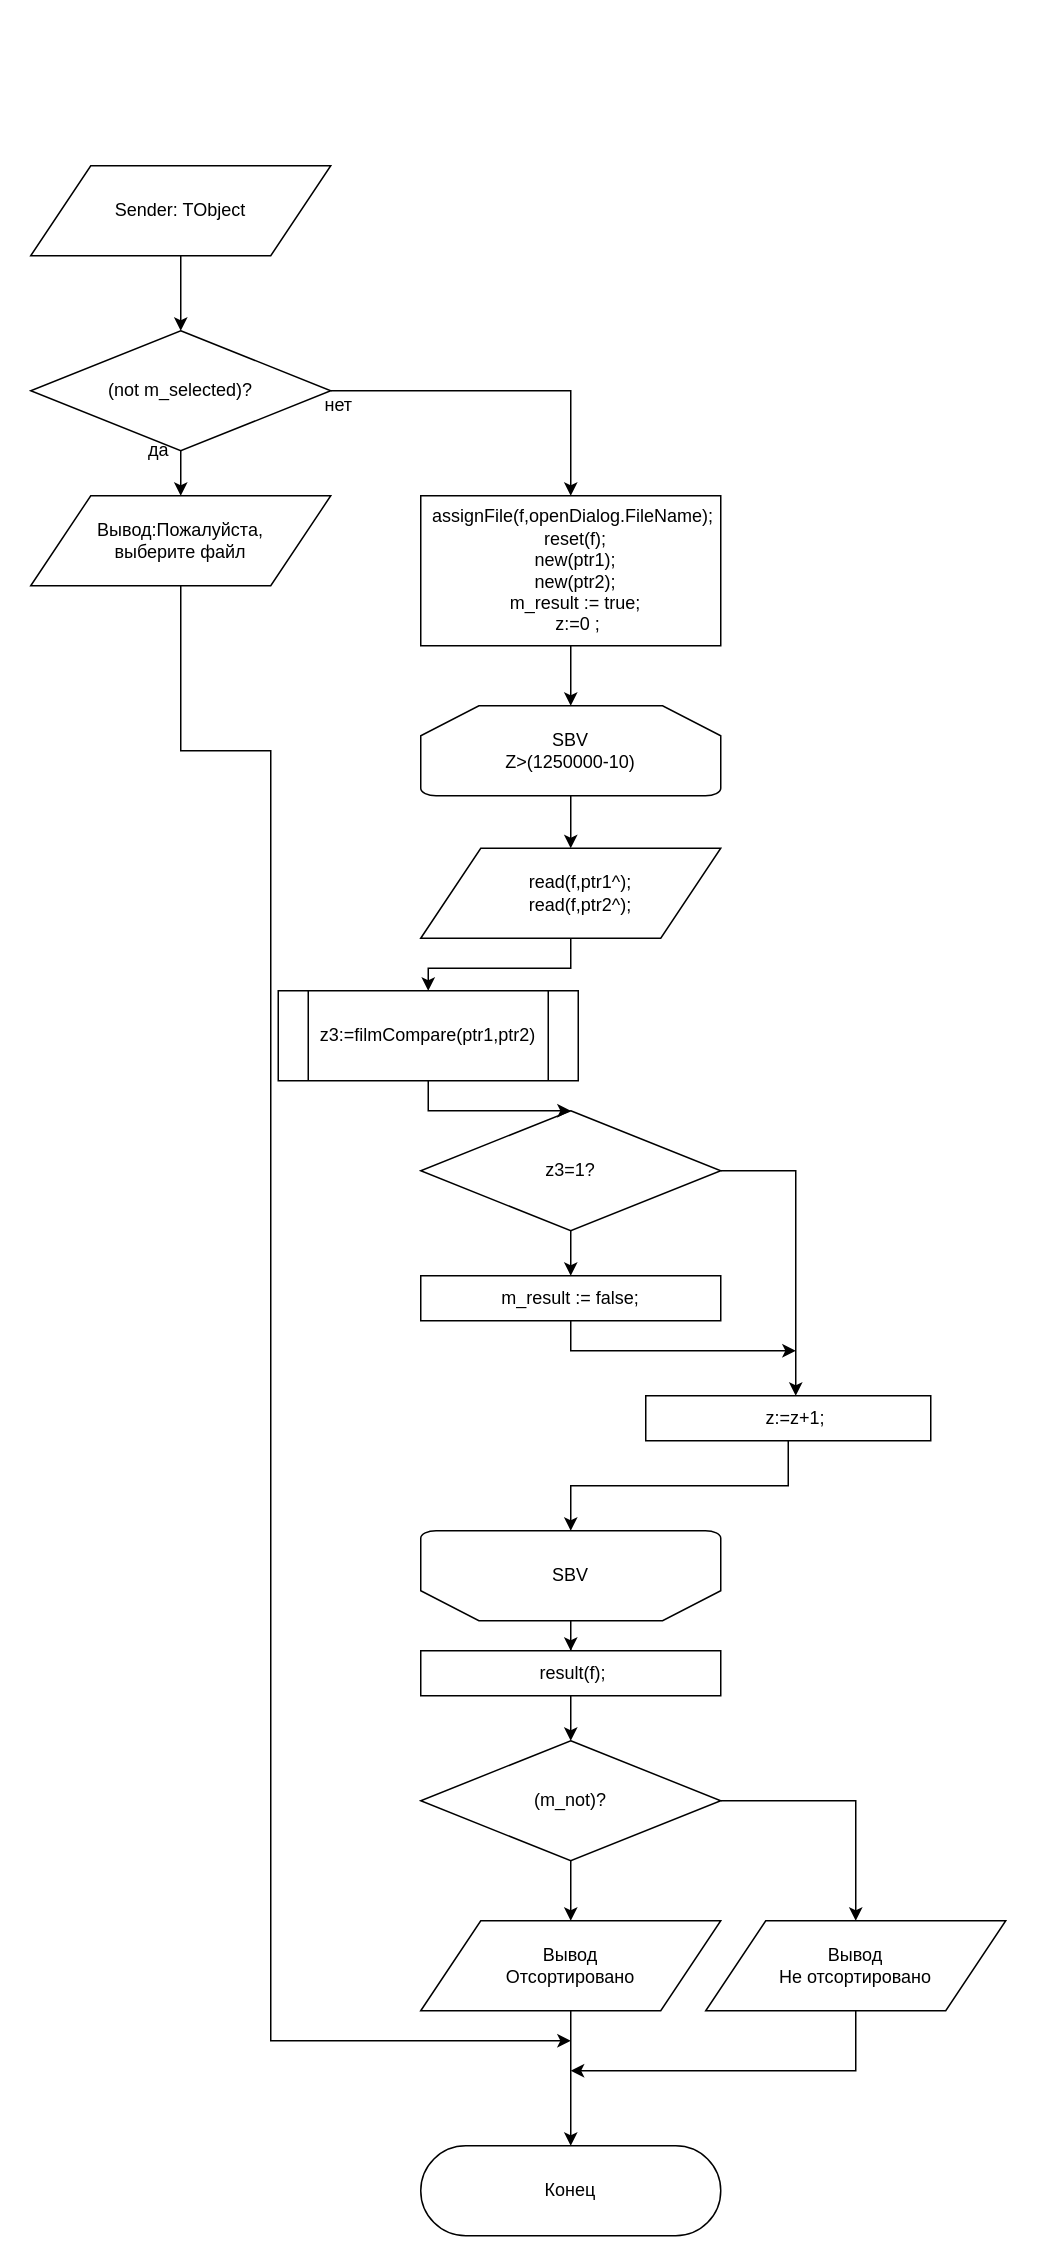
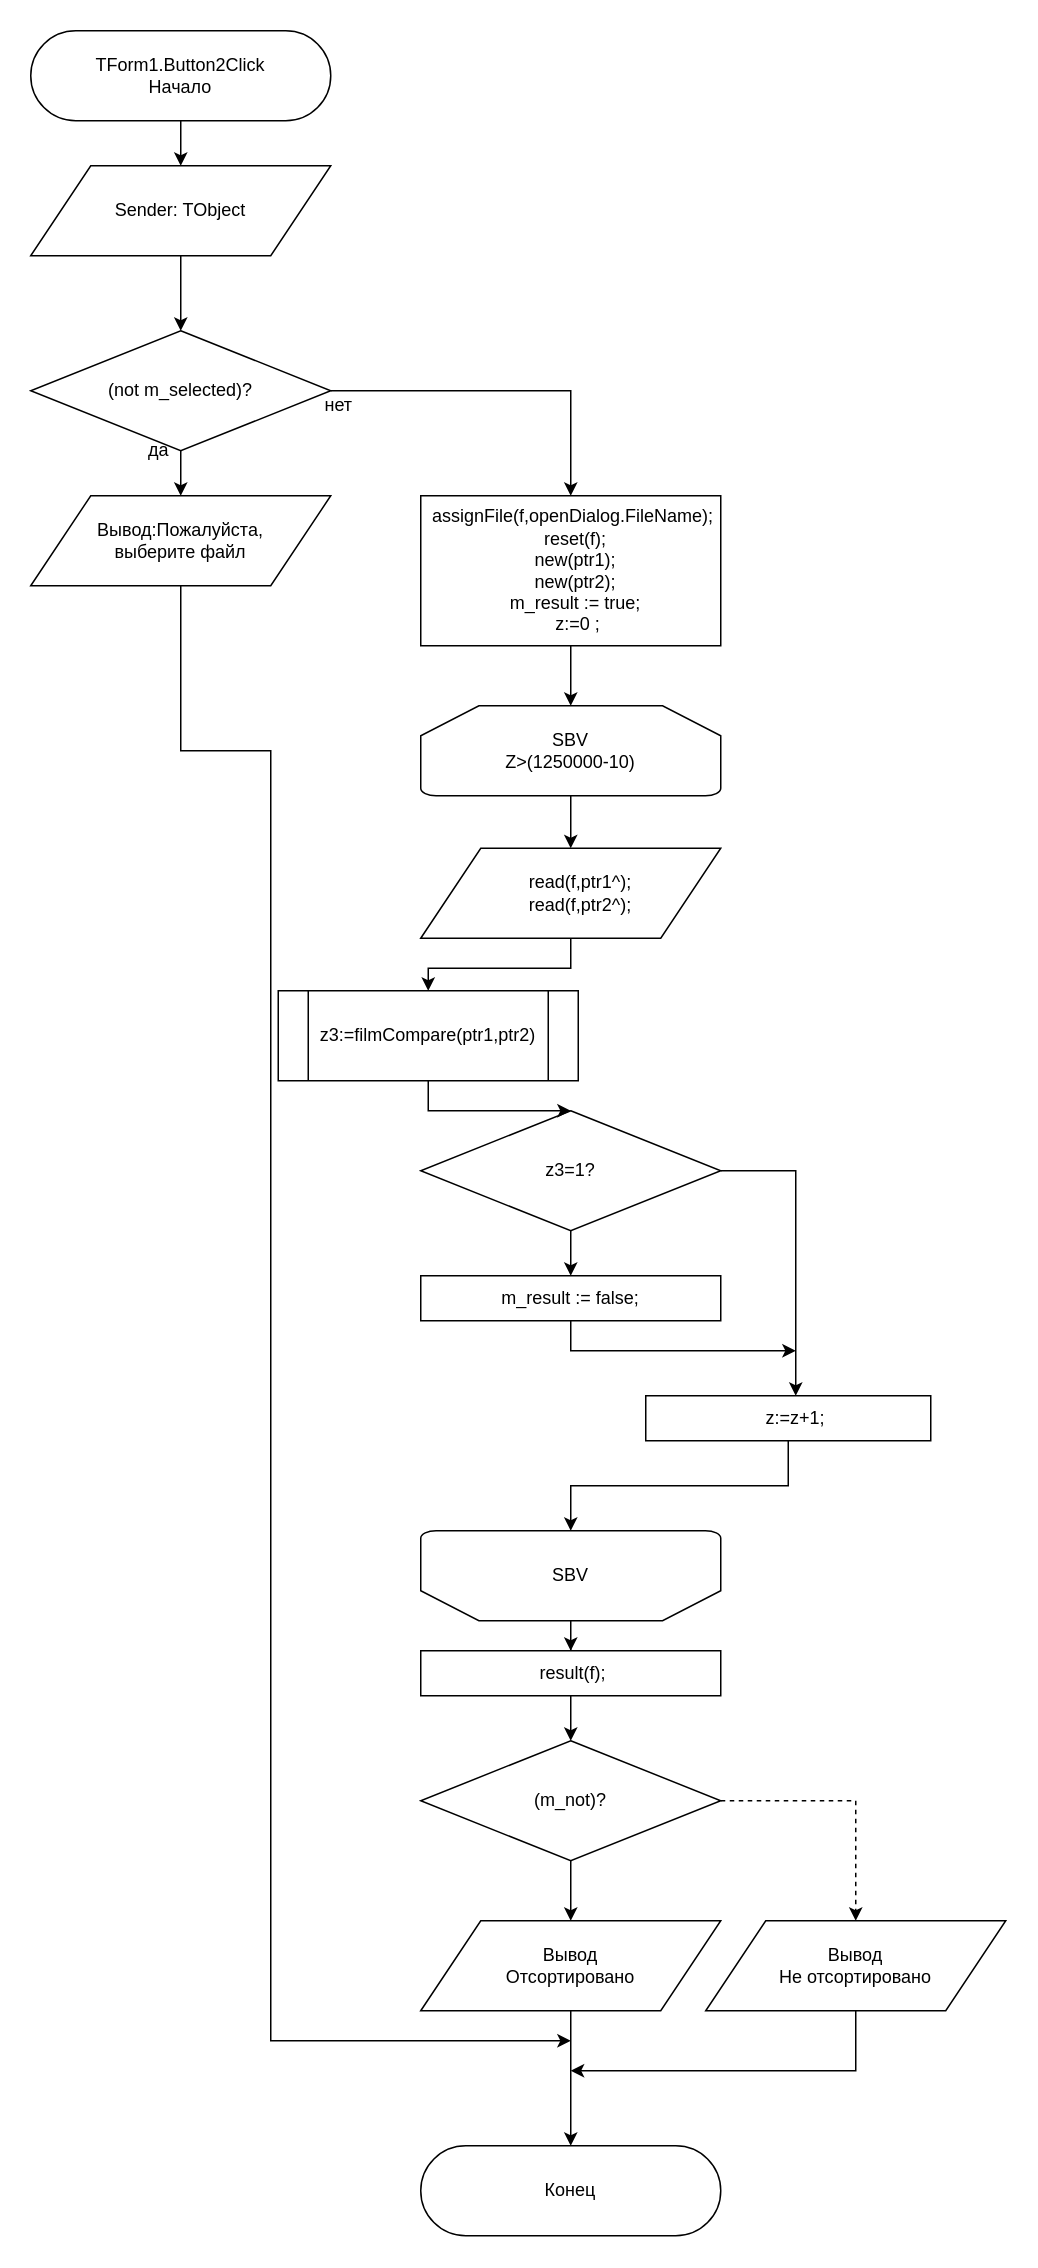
  <mxCell id="0" />
  <mxCell id="1" parent="0" />
  <mxCell id="2" style="edgeStyle=orthogonalEdgeStyle;rounded=0;orthogonalLoop=1;jettySize=auto;html=1;exitX=0.5;exitY=1;exitDx=0;exitDy=0;" edge="1" parent="1" source="4" target="25"><mxGeometry relative="1" as="geometry" /></mxCell>
  <mxCell id="3" style="edgeStyle=orthogonalEdgeStyle;rounded=0;orthogonalLoop=1;jettySize=auto;html=1;exitX=1;exitY=0.5;exitDx=0;exitDy=0;" edge="1" parent="1" source="4" target="27"><mxGeometry relative="1" as="geometry"><Array as="points"><mxPoint x="530" y="780" /></Array></mxGeometry></mxCell>
  <mxCell id="4" value="z3=1?" style="rhombus;whiteSpace=wrap;html=1;" vertex="1" parent="1"><mxGeometry x="280" y="740" width="200" height="80" as="geometry" /></mxCell>
+ <mxCell id="5" style="edgeStyle=orthogonalEdgeStyle;rounded=0;orthogonalLoop=1;jettySize=auto;html=1;exitX=0.5;exitY=1;exitDx=0;exitDy=0;" edge="1" parent="1" source="6" target="8"><mxGeometry relative="1" as="geometry" /></mxCell>
+ <mxCell id="6" value="TForm1.Button2Click&lt;br&gt;Начало" style="rounded=1;whiteSpace=wrap;html=1;arcSize=50;" vertex="1" parent="1"><mxGeometry x="20" y="20" width="200" height="60" as="geometry" /></mxCell>
  <mxCell id="7" style="edgeStyle=orthogonalEdgeStyle;rounded=0;orthogonalLoop=1;jettySize=auto;html=1;exitX=0.5;exitY=1;exitDx=0;exitDy=0;" edge="1" parent="1" source="8" target="11"><mxGeometry relative="1" as="geometry" /></mxCell>
  <mxCell id="8" value="Sender: TObject" style="shape=parallelogram;perimeter=parallelogramPerimeter;whiteSpace=wrap;html=1;" vertex="1" parent="1"><mxGeometry x="20" y="110" width="200" height="60" as="geometry" /></mxCell>
  <mxCell id="9" value="" style="edgeStyle=orthogonalEdgeStyle;rounded=0;orthogonalLoop=1;jettySize=auto;html=1;" edge="1" parent="1" source="11" target="13"><mxGeometry relative="1" as="geometry" /></mxCell>
  <mxCell id="10" style="edgeStyle=orthogonalEdgeStyle;rounded=0;orthogonalLoop=1;jettySize=auto;html=1;exitX=1;exitY=0.5;exitDx=0;exitDy=0;" edge="1" parent="1" source="11" target="15"><mxGeometry relative="1" as="geometry" /></mxCell>
  <mxCell id="11" value="(not m_selected)?" style="rhombus;whiteSpace=wrap;html=1;" vertex="1" parent="1"><mxGeometry x="20" y="220" width="200" height="80" as="geometry" /></mxCell>
  <mxCell id="12" style="edgeStyle=orthogonalEdgeStyle;rounded=0;orthogonalLoop=1;jettySize=auto;html=1;exitX=0.5;exitY=1;exitDx=0;exitDy=0;" edge="1" parent="1" source="13"><mxGeometry relative="1" as="geometry"><mxPoint x="380" y="1360" as="targetPoint" /><Array as="points"><mxPoint x="120" y="500" /><mxPoint x="180" y="500" /><mxPoint x="180" y="1360" /></Array></mxGeometry></mxCell>
  <mxCell id="13" value="Вывод:Пожалуйста, &lt;br&gt;выберите файл" style="shape=parallelogram;perimeter=parallelogramPerimeter;whiteSpace=wrap;html=1;" vertex="1" parent="1"><mxGeometry x="20" y="330" width="200" height="60" as="geometry" /></mxCell>
  <mxCell id="14" style="edgeStyle=orthogonalEdgeStyle;rounded=0;orthogonalLoop=1;jettySize=auto;html=1;exitX=0.5;exitY=1;exitDx=0;exitDy=0;" edge="1" parent="1" source="15" target="17"><mxGeometry relative="1" as="geometry" /></mxCell>
  <mxCell id="15" value="&lt;div&gt;&amp;nbsp;assignFile(f,openDialog.FileName);&lt;/div&gt;&lt;div&gt;&amp;nbsp; reset(f);&lt;/div&gt;&lt;div&gt;&amp;nbsp; new(ptr1);&lt;/div&gt;&lt;div&gt;&amp;nbsp; new(ptr2);&lt;/div&gt;&lt;div&gt;&amp;nbsp; m_result := true;&lt;/div&gt;&lt;div&gt;&amp;nbsp; &amp;nbsp;z:=0 ;&lt;/div&gt;" style="rounded=0;whiteSpace=wrap;html=1;" vertex="1" parent="1"><mxGeometry x="280" y="330" width="200" height="100" as="geometry" /></mxCell>
  <mxCell id="16" style="edgeStyle=orthogonalEdgeStyle;rounded=0;orthogonalLoop=1;jettySize=auto;html=1;exitX=0.5;exitY=1;exitDx=0;exitDy=0;exitPerimeter=0;" edge="1" parent="1" source="17" target="19"><mxGeometry relative="1" as="geometry" /></mxCell>
  <mxCell id="17" value="SBV&lt;br&gt;Z&amp;gt;(1250000-10)" style="strokeWidth=1;html=1;shape=mxgraph.flowchart.loop_limit;whiteSpace=wrap;" vertex="1" parent="1"><mxGeometry x="280" y="470" width="200" height="60" as="geometry" /></mxCell>
  <mxCell id="18" style="edgeStyle=orthogonalEdgeStyle;rounded=0;orthogonalLoop=1;jettySize=auto;html=1;exitX=0.5;exitY=1;exitDx=0;exitDy=0;" edge="1" parent="1" source="19" target="21"><mxGeometry relative="1" as="geometry" /></mxCell>
  <mxCell id="19" value="&lt;div&gt;&amp;nbsp; &amp;nbsp; read(f,ptr1^);&lt;/div&gt;&lt;div&gt;&amp;nbsp; &amp;nbsp; read(f,ptr2^);&lt;/div&gt;" style="shape=parallelogram;perimeter=parallelogramPerimeter;whiteSpace=wrap;html=1;strokeWidth=1;" vertex="1" parent="1"><mxGeometry x="280" y="565" width="200" height="60" as="geometry" /></mxCell>
  <mxCell id="20" style="edgeStyle=orthogonalEdgeStyle;rounded=0;orthogonalLoop=1;jettySize=auto;html=1;exitX=0.5;exitY=1;exitDx=0;exitDy=0;" edge="1" parent="1" source="21" target="4"><mxGeometry relative="1" as="geometry" /></mxCell>
  <mxCell id="21" value="z3:=filmCompare(ptr1,ptr2)" style="shape=process;whiteSpace=wrap;html=1;backgroundOutline=1;strokeWidth=1;" vertex="1" parent="1"><mxGeometry x="185" y="660" width="200" height="60" as="geometry" /></mxCell>
  <mxCell id="22" value="да" style="text;html=1;align=center;verticalAlign=middle;resizable=0;points=[];autosize=1;" vertex="1" parent="1"><mxGeometry x="90" y="290" width="30" height="20" as="geometry" /></mxCell>
  <mxCell id="23" value="нет" style="text;html=1;align=center;verticalAlign=middle;resizable=0;points=[];autosize=1;" vertex="1" parent="1"><mxGeometry x="210" y="260" width="30" height="20" as="geometry" /></mxCell>
  <mxCell id="24" style="edgeStyle=orthogonalEdgeStyle;rounded=0;orthogonalLoop=1;jettySize=auto;html=1;exitX=0.5;exitY=1;exitDx=0;exitDy=0;" edge="1" parent="1" source="25"><mxGeometry relative="1" as="geometry"><mxPoint x="530" y="900" as="targetPoint" /><Array as="points"><mxPoint x="380" y="900" /><mxPoint x="510" y="900" /></Array></mxGeometry></mxCell>
  <mxCell id="25" value="m_result := false;" style="rounded=0;whiteSpace=wrap;html=1;strokeWidth=1;" vertex="1" parent="1"><mxGeometry x="280" y="850" width="200" height="30" as="geometry" /></mxCell>
  <mxCell id="26" style="edgeStyle=orthogonalEdgeStyle;rounded=0;orthogonalLoop=1;jettySize=auto;html=1;exitX=0.5;exitY=1;exitDx=0;exitDy=0;" edge="1" parent="1" source="27" target="29"><mxGeometry relative="1" as="geometry" /></mxCell>
  <mxCell id="27" value="&amp;nbsp; &amp;nbsp;z:=z+1;" style="rounded=0;whiteSpace=wrap;html=1;strokeWidth=1;" vertex="1" parent="1"><mxGeometry x="430" y="930" width="190" height="30" as="geometry" /></mxCell>
  <mxCell id="28" style="edgeStyle=orthogonalEdgeStyle;rounded=0;orthogonalLoop=1;jettySize=auto;html=1;exitX=0.5;exitY=0;exitDx=0;exitDy=0;exitPerimeter=0;" edge="1" parent="1" source="29" target="31"><mxGeometry relative="1" as="geometry" /></mxCell>
  <mxCell id="29" value="SBV" style="strokeWidth=1;html=1;shape=mxgraph.flowchart.loop_limit;whiteSpace=wrap;direction=west;" vertex="1" parent="1"><mxGeometry x="280" y="1020" width="200" height="60" as="geometry" /></mxCell>
  <mxCell id="30" style="edgeStyle=orthogonalEdgeStyle;rounded=0;orthogonalLoop=1;jettySize=auto;html=1;exitX=0.5;exitY=1;exitDx=0;exitDy=0;" edge="1" parent="1" source="31" target="34"><mxGeometry relative="1" as="geometry" /></mxCell>
  <mxCell id="31" value="&amp;nbsp;result(f);" style="rounded=0;whiteSpace=wrap;html=1;strokeWidth=1;" vertex="1" parent="1"><mxGeometry x="280" y="1100" width="200" height="30" as="geometry" /></mxCell>
  <mxCell id="32" style="edgeStyle=orthogonalEdgeStyle;rounded=0;orthogonalLoop=1;jettySize=auto;html=1;exitX=0.5;exitY=1;exitDx=0;exitDy=0;" edge="1" parent="1" source="34" target="36"><mxGeometry relative="1" as="geometry" /></mxCell>
- <mxCell id="33" style="edgeStyle=orthogonalEdgeStyle;rounded=0;orthogonalLoop=1;jettySize=auto;html=1;exitX=1;exitY=0.5;exitDx=0;exitDy=0;" edge="1" parent="1" source="34" target="38"><mxGeometry relative="1" as="geometry" /></mxCell>
+ <mxCell id="33" style="edgeStyle=orthogonalEdgeStyle;rounded=0;orthogonalLoop=1;jettySize=auto;html=1;exitX=1;exitY=0.5;exitDx=0;exitDy=0;dashed=1;" edge="1" parent="1" source="34" target="38"><mxGeometry relative="1" as="geometry" /></mxCell>
  <mxCell id="34" value="(m_not)?" style="rhombus;whiteSpace=wrap;html=1;strokeWidth=1;" vertex="1" parent="1"><mxGeometry x="280" y="1160" width="200" height="80" as="geometry" /></mxCell>
  <mxCell id="35" style="edgeStyle=orthogonalEdgeStyle;rounded=0;orthogonalLoop=1;jettySize=auto;html=1;exitX=0.5;exitY=1;exitDx=0;exitDy=0;" edge="1" parent="1" source="36" target="39"><mxGeometry relative="1" as="geometry"><Array as="points"><mxPoint x="380" y="1340" /></Array></mxGeometry></mxCell>
  <mxCell id="36" value="Вывод&lt;br&gt;Отсортировано" style="shape=parallelogram;perimeter=parallelogramPerimeter;whiteSpace=wrap;html=1;strokeWidth=1;" vertex="1" parent="1"><mxGeometry x="280" y="1280" width="200" height="60" as="geometry" /></mxCell>
  <mxCell id="37" style="edgeStyle=orthogonalEdgeStyle;rounded=0;orthogonalLoop=1;jettySize=auto;html=1;exitX=0.5;exitY=1;exitDx=0;exitDy=0;" edge="1" parent="1" source="38"><mxGeometry relative="1" as="geometry"><mxPoint x="380" y="1380" as="targetPoint" /><Array as="points"><mxPoint x="570" y="1380" /></Array></mxGeometry></mxCell>
  <mxCell id="38" value="Вывод&lt;br&gt;Не отсортировано" style="shape=parallelogram;perimeter=parallelogramPerimeter;whiteSpace=wrap;html=1;strokeWidth=1;" vertex="1" parent="1"><mxGeometry x="470" y="1280" width="200" height="60" as="geometry" /></mxCell>
  <mxCell id="39" value="Конец" style="rounded=1;whiteSpace=wrap;html=1;strokeWidth=1;arcSize=50;" vertex="1" parent="1"><mxGeometry x="280" y="1430" width="200" height="60" as="geometry" /></mxCell>
